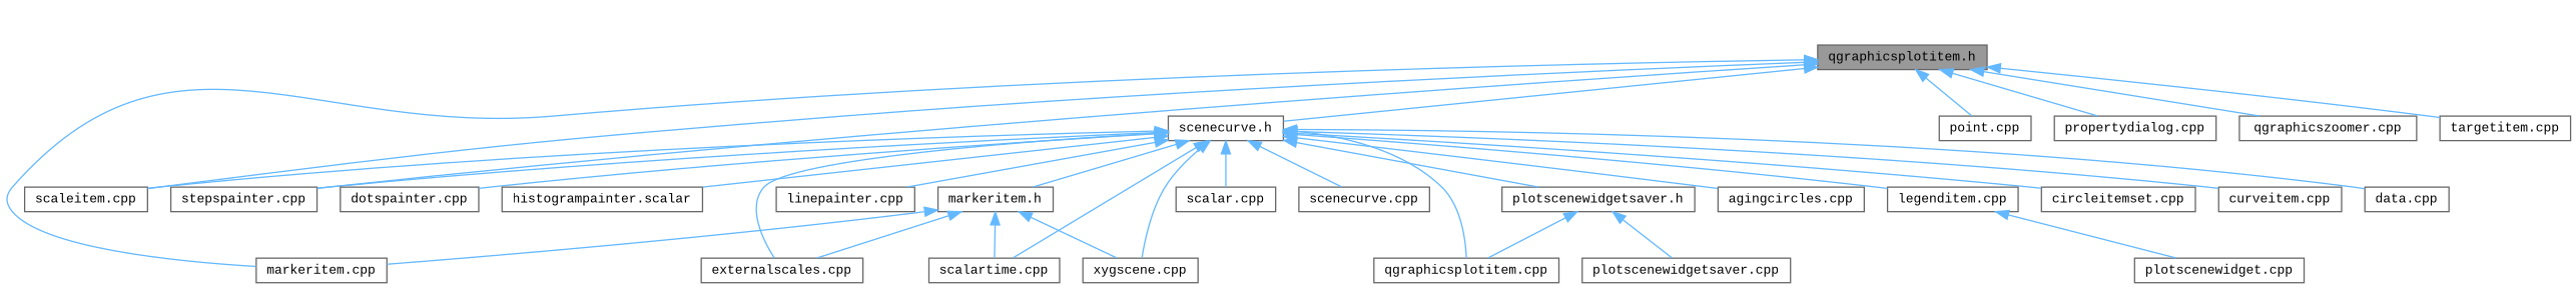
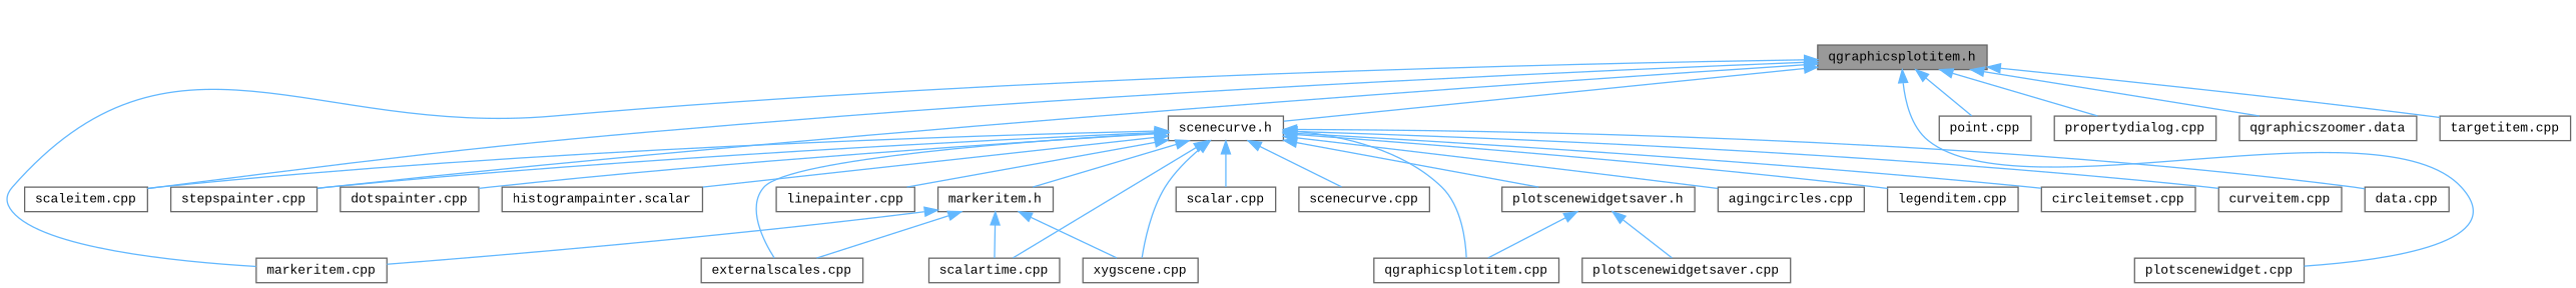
  digraph {
    fontname="Liberation Mono"
    node [color=grey40 fillcolor=white fontname="Liberation Mono" fontsize=10 shape=box style=filled]
    edge [color=steelblue1 dir=back fontname="Liberation Mono" fontsize=10 labelfontname=Helvetica labelfontsize=10 style=solid]
    n1 [color=gray40 fillcolor=grey60 fontcolor=black height=0.2 label="qgraphicsplotitem.h" width=0.4]
    n2 [height=0.2 label="markeritem.cpp" width=0.4]
    n3 [height=0.2 label="plotscenewidget.cpp" width=0.4]
    n4 [height=0.2 label="point.cpp" width=0.4]
    n5 [height=0.2 label="propertydialog.cpp" width=0.4]
-   n6 [height=0.2 label="qgraphicszoomer.cpp" width=0.4]
+   n6 [height=0.2 label="qgraphicszoomer.data" width=0.4]
    n7 [height=0.2 label="scaleitem.cpp" width=0.4]
    n8 [height=0.2 label="scenecurve.h" width=0.4]
    n9 [height=0.2 label="stepspainter.cpp" width=0.4]
    n10 [height=0.2 label="targetitem.cpp" width=0.4]
    n11 [height=0.2 label="qgraphicsplotitem.cpp" width=0.4]
    n12 [height=0.2 label="agingcircles.cpp" width=0.4]
    n13 [height=0.2 label="circleitemset.cpp" width=0.4]
    n14 [height=0.2 label="curveitem.cpp" width=0.4]
    n15 [height=0.2 label="data.cpp" width=0.4]
    n16 [height=0.2 label="dotspainter.cpp" width=0.4]
    n17 [height=0.2 label="externalscales.cpp" width=0.4]
    n18 [height=0.2 label="histogrampainter.scalar" width=0.4]
    n19 [height=0.2 label="legenditem.cpp" width=0.4]
    n20 [height=0.2 label="linepainter.cpp" width=0.4]
    n21 [height=0.2 label="markeritem.h" width=0.4]
    n22 [height=0.2 label="scalartime.cpp" width=0.4]
    n23 [height=0.2 label="xygscene.cpp" width=0.4]
    n24 [height=0.2 label="plotscenewidgetsaver.h" width=0.4]
    n25 [height=0.2 label="scalar.cpp" width=0.4]
    n26 [height=0.2 label="scenecurve.cpp" width=0.4]
    n27 [height=0.2 label="plotscenewidgetsaver.cpp" width=0.4]
    n1 -> n2
-   n19 -> n3
+   n1 -> n3
    n1 -> n4
    n1 -> n5
    n1 -> n6
    n1 -> n7
    n1 -> n8
    n1 -> n9
    n1 -> n10
    n8 -> n7
    n8 -> n9
    n8 -> n11
    n8 -> n12
    n8 -> n13
    n8 -> n14
    n8 -> n15
    n8 -> n16
    n8 -> n17
    n8 -> n18
    n8 -> n19
    n8 -> n20
    n8 -> n21
    n8 -> n22
    n8 -> n23
    n8 -> n24
    n8 -> n25
    n8 -> n26
    n21 -> n2
    n21 -> n17
    n21 -> n22
    n21 -> n23
    n24 -> n11
    n24 -> n27
  }
